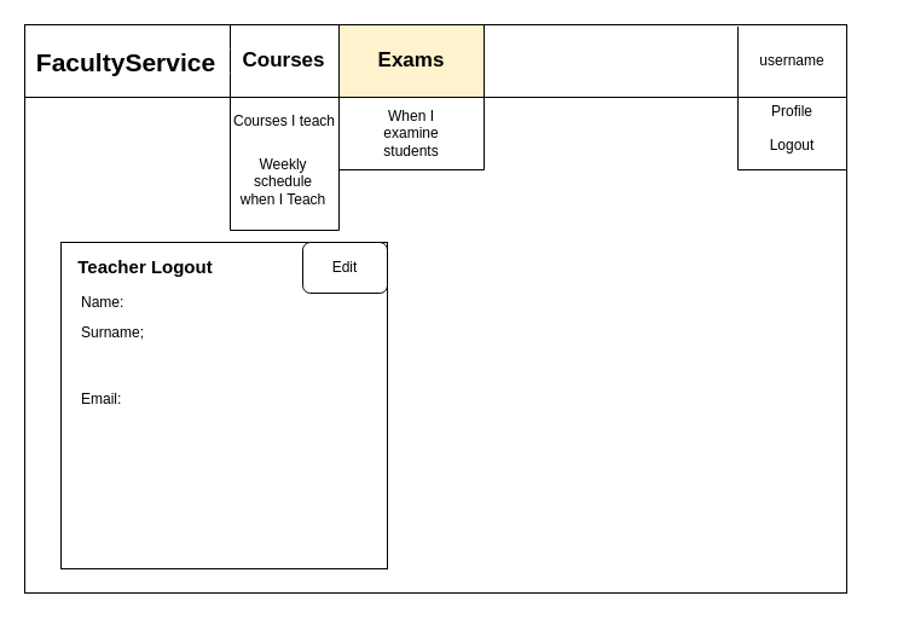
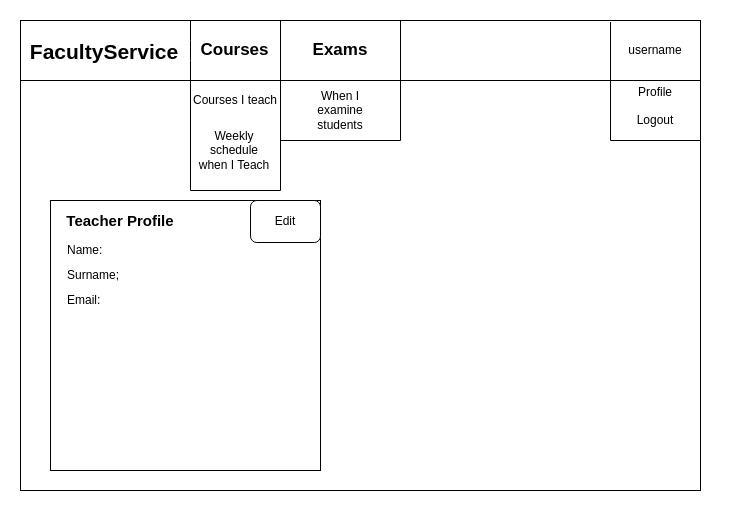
  <mxCell id="0" />
  <mxCell id="1" parent="0" />
  <mxCell id="2" value="" style="rounded=0;whiteSpace=wrap;html=1;" parent="1" vertex="1"><mxGeometry width="680" height="470" as="geometry" x="20" y="20" /></mxCell>
  <mxCell id="3" value="" style="verticalLabelPosition=bottom;verticalAlign=top;html=1;shape=mxgraph.basic.rect;fillColor2=none;strokeWidth=1;size=20;indent=5;" parent="1" vertex="1"><mxGeometry x="280" y="80" width="120" height="60" as="geometry" /></mxCell>
  <mxCell id="4" value="" style="verticalLabelPosition=bottom;verticalAlign=top;html=1;shape=mxgraph.basic.rect;fillColor2=none;strokeWidth=1;size=20;indent=5;" parent="1" vertex="1"><mxGeometry x="190" y="80" width="90" height="110" as="geometry" /></mxCell>
  <mxCell id="5" value="" style="whiteSpace=wrap;html=1;aspect=fixed;" parent="1" vertex="1"><mxGeometry x="50" y="200" width="270" height="270" as="geometry" /></mxCell>
  <mxCell id="6" value="Name:" style="text;html=1;strokeColor=none;fillColor=none;align=left;verticalAlign=middle;whiteSpace=wrap;rounded=0;" parent="1" vertex="1"><mxGeometry x="65" y="240" width="90" height="20" as="geometry" /></mxCell>
- <mxCell id="7" value="&lt;b&gt;&lt;font style=&quot;font-size: 15px&quot;&gt;Teacher Logout&lt;/font&gt;&lt;/b&gt;" style="text;html=1;strokeColor=none;fillColor=none;align=center;verticalAlign=middle;whiteSpace=wrap;rounded=0;" parent="1" vertex="1"><mxGeometry x="50" y="200" width="140" height="40" as="geometry" /></mxCell>
+ <mxCell id="7" value="&lt;b&gt;&lt;font style=&quot;font-size: 15px&quot;&gt;Teacher Profile&lt;/font&gt;&lt;/b&gt;" style="text;html=1;strokeColor=none;fillColor=none;align=center;verticalAlign=middle;whiteSpace=wrap;rounded=0;" parent="1" vertex="1"><mxGeometry x="50" y="200" width="140" height="40" as="geometry" /></mxCell>
  <mxCell id="8" value="Surname;" style="text;html=1;strokeColor=none;fillColor=none;align=left;verticalAlign=middle;whiteSpace=wrap;rounded=0;" parent="1" vertex="1"><mxGeometry x="65" y="260" width="75" height="30" as="geometry" /></mxCell>
- <mxCell id="9" value="Email:" style="text;html=1;strokeColor=none;fillColor=none;align=left;verticalAlign=middle;whiteSpace=wrap;rounded=0;" parent="1" vertex="1"><mxGeometry x="65" y="320" width="40" height="20" as="geometry" /></mxCell>
+ <mxCell id="9" value="Email:" style="text;html=1;strokeColor=none;fillColor=none;align=left;verticalAlign=middle;whiteSpace=wrap;rounded=0;" parent="1" vertex="1"><mxGeometry x="65" y="290" width="40" height="20" as="geometry" /></mxCell>
  <mxCell id="10" value="" style="rounded=0;whiteSpace=wrap;html=1;" parent="1" vertex="1"><mxGeometry width="680" height="60" as="geometry" x="20" y="20" /></mxCell>
  <mxCell id="11" value="" style="endArrow=none;html=1;" parent="1" source="2" target="10" edge="1"><mxGeometry width="50" height="50" relative="1" as="geometry"><mxPoint x="330" y="180" as="sourcePoint" /><mxPoint x="380" y="130" as="targetPoint" /><Array as="points"><mxPoint x="190" y="20" /><mxPoint x="190" y="50" /><mxPoint x="190" y="80" /></Array></mxGeometry></mxCell>
  <mxCell id="12" value="username" style="text;html=1;strokeColor=none;fillColor=none;align=center;verticalAlign=middle;whiteSpace=wrap;rounded=0;" parent="1" vertex="1"><mxGeometry x="635" y="40" width="40" height="20" as="geometry" /></mxCell>
  <mxCell id="13" value="Courses I teach" style="text;html=1;strokeColor=none;fillColor=none;align=center;verticalAlign=middle;whiteSpace=wrap;rounded=0;" parent="1" vertex="1"><mxGeometry x="190" y="90" width="90" height="20" as="geometry" /></mxCell>
  <mxCell id="14" value="&lt;b&gt;&lt;font style=&quot;font-size: 17px&quot;&gt;Courses&lt;/font&gt;&lt;/b&gt;" style="text;html=1;strokeColor=none;fillColor=none;align=center;verticalAlign=middle;whiteSpace=wrap;rounded=0;" parent="1" vertex="1"><mxGeometry x="212.5" y="39" width="42.5" height="21" as="geometry" /></mxCell>
  <mxCell id="15" value="" style="verticalLabelPosition=bottom;verticalAlign=top;html=1;shape=mxgraph.basic.rect;fillColor2=none;strokeWidth=1;size=20;indent=5;" parent="1" vertex="1"><mxGeometry x="610" y="80" width="90" height="60" as="geometry" /></mxCell>
  <mxCell id="16" value="&lt;b&gt;&lt;font style=&quot;font-size: 21px&quot;&gt;FacultyService&lt;/font&gt;&lt;/b&gt;" style="text;html=1;strokeColor=none;fillColor=none;align=center;verticalAlign=middle;whiteSpace=wrap;rounded=0;" parent="1" vertex="1"><mxGeometry x="24" y="41.5" width="160" height="19.5" as="geometry" /></mxCell>
  <mxCell id="17" style="edgeStyle=orthogonalEdgeStyle;rounded=0;orthogonalLoop=1;jettySize=auto;html=1;exitX=0.5;exitY=1;exitDx=0;exitDy=0;" parent="1" edge="1"><mxGeometry relative="1" as="geometry"><mxPoint x="340" y="100" as="sourcePoint" /><mxPoint x="340" y="100" as="targetPoint" /></mxGeometry></mxCell>
  <mxCell id="18" value="Profile" style="text;html=1;strokeColor=none;fillColor=none;align=center;verticalAlign=middle;whiteSpace=wrap;rounded=0;" parent="1" vertex="1"><mxGeometry x="635" y="81.5" width="40" height="20" as="geometry" /></mxCell>
  <mxCell id="19" value="Logout" style="text;html=1;strokeColor=none;fillColor=none;align=center;verticalAlign=middle;whiteSpace=wrap;rounded=0;" parent="1" vertex="1"><mxGeometry x="635" y="110" width="40" height="20" as="geometry" /></mxCell>
  <mxCell id="20" value="" style="shape=partialRectangle;whiteSpace=wrap;html=1;right=0;top=0;bottom=0;fillColor=none;routingCenterX=-0.5;" parent="1" vertex="1"><mxGeometry x="610" y="22" width="120" height="60" as="geometry" /></mxCell>
  <mxCell id="21" value="When I examine students" style="text;html=1;strokeColor=none;fillColor=none;align=center;verticalAlign=middle;whiteSpace=wrap;rounded=0;" parent="1" vertex="1"><mxGeometry x="300" y="100" width="80" height="20" as="geometry" /></mxCell>
  <mxCell id="22" value="Weekly schedule when I Teach" style="text;html=1;strokeColor=none;fillColor=none;align=center;verticalAlign=middle;whiteSpace=wrap;rounded=0;" parent="1" vertex="1"><mxGeometry x="193.75" y="140" width="80" height="20" as="geometry" /></mxCell>
  <mxCell id="23" value="Edit" style="whiteSpace=wrap;html=1;rounded=1;" parent="1" vertex="1"><mxGeometry x="250" y="200" width="70" height="42" as="geometry" /></mxCell>
- <mxCell id="24" value="&lt;b&gt;&lt;font style=&quot;font-size: 17px&quot;&gt;Exams&lt;/font&gt;&lt;/b&gt;" style="rounded=0;whiteSpace=wrap;html=1;fillColor=#fff2cc;" parent="1" vertex="1"><mxGeometry x="280" width="120" height="60" as="geometry" y="20" /></mxCell>
+ <mxCell id="24" value="&lt;b&gt;&lt;font style=&quot;font-size: 17px&quot;&gt;Exams&lt;/font&gt;&lt;/b&gt;" style="rounded=0;whiteSpace=wrap;html=1;" parent="1" vertex="1"><mxGeometry x="280" width="120" height="60" as="geometry" y="20" /></mxCell>
